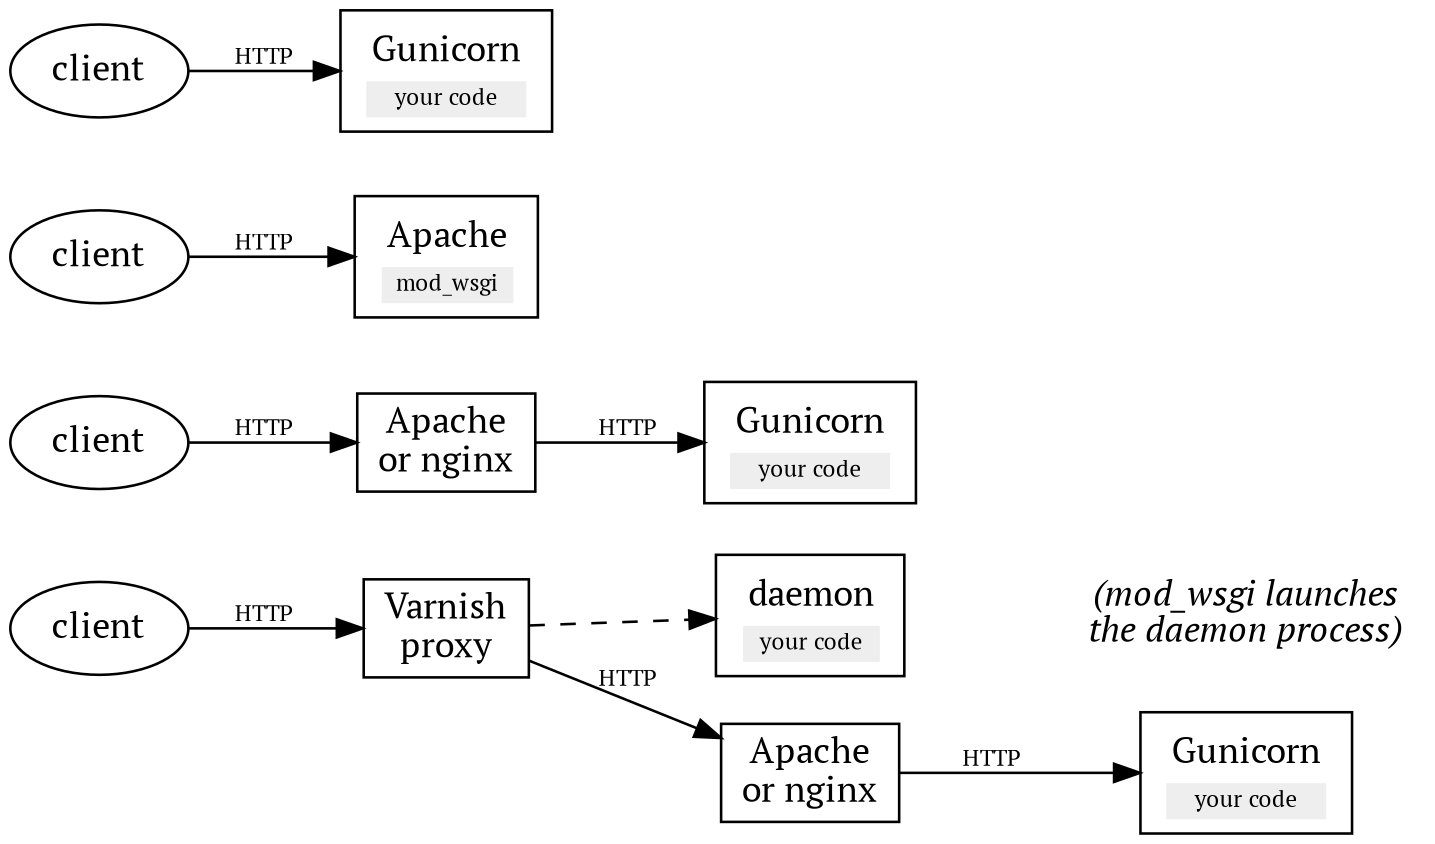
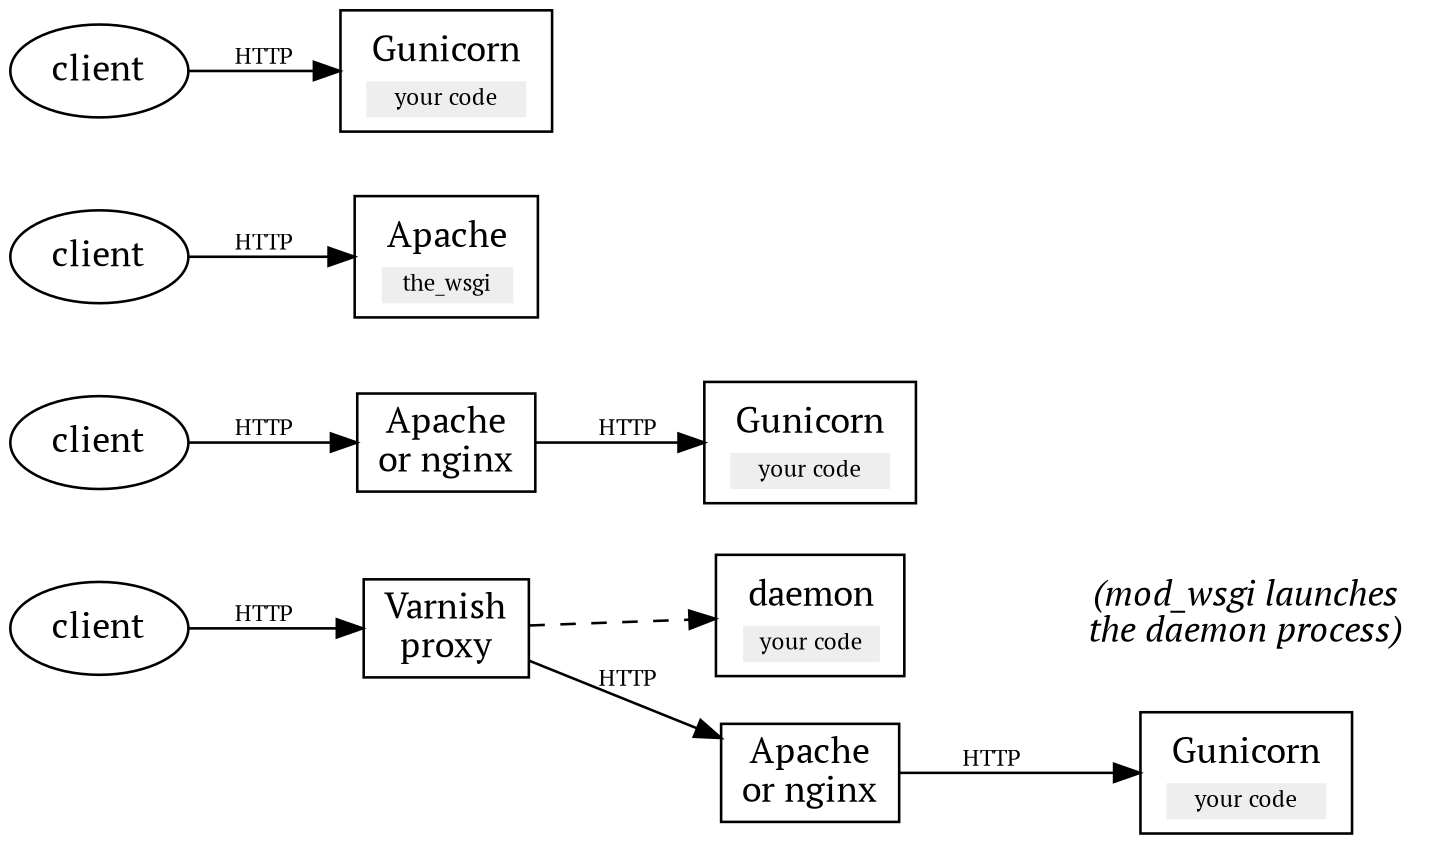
  digraph {
    fontname="PT Serif"
    rankdir=LR
    node [fontname="PT Serif" shape=rectangle]
    edge [fontname="PT Serif" fontsize=9]
    n1 [label=client shape=""]
    n2 [label=client shape=""]
    n3 [label=client shape=""]
    n4 [label=client shape=""]
    n5 [label=<<table border="0" cellborder="0"><tr><td>Gunicorn</td></tr><tr><td bgcolor="#eeeeee"><font point-size="9">your code</font></td></tr></table>>]
-   n6 [label=<<table border="0" cellborder="0"><tr><td>Apache</td></tr><tr><td bgcolor="#eeeeee"><font point-size="9">mod_wsgi</font></td></tr></table>>]
+   n6 [label=<<table border="0" cellborder="0"><tr><td>Apache</td></tr><tr><td bgcolor="#eeeeee"><font point-size="9">the_wsgi</font></td></tr></table>>]
    n7 [label="Apache\nor nginx"]
    "Varnish\nproxy"
    n9 [label=<<table border="0" cellborder="0"><tr><td>Gunicorn</td></tr><tr><td bgcolor="#eeeeee"><font point-size="9">your code</font></td></tr></table>>]
    n10 [label=<<table border="0" cellborder="0"><tr><td>daemon</td></tr><tr><td bgcolor="#eeeeee"><font point-size="9">your code</font></td></tr></table>>]
    n11 [label="Apache\nor nginx"]
    n12 [label=<<table border="0" cellborder="0"><tr><td>Gunicorn</td></tr><tr><td bgcolor="#eeeeee"><font point-size="9">your code</font></td></tr></table>>]
    n13 [label=<<i>(mod_wsgi launches<br/>the daemon process)</i>> shape=none]
    subgraph sub_1 {
      rank=same
      rankdir=TB
      n1
      n2
      n3
      n4
    }
    n1 -> n2 [style=invis]
    n1 -> n5 [label=HTTP]
    n2 -> n3 [style=invis]
    n2 -> n6 [label=HTTP]
    n3 -> n4 [style=invis]
    n3 -> n7 [label=HTTP]
    n4 -> "Varnish\nproxy" [label=HTTP]
    n7 -> n9 [label=HTTP]
    "Varnish\nproxy" -> n10 [style=dashed]
    "Varnish\nproxy" -> n11 [label=HTTP]
    n10 -> n13 [style=invis]
    n11 -> n12 [label=HTTP]
  }
